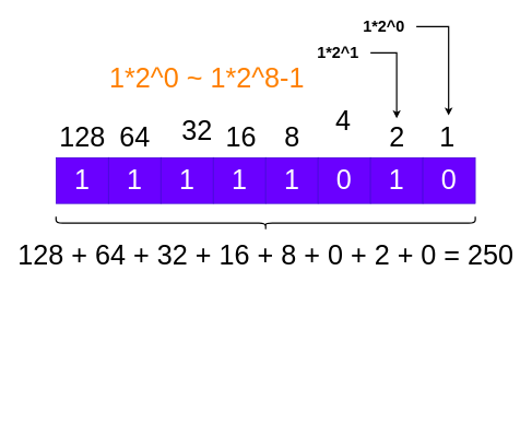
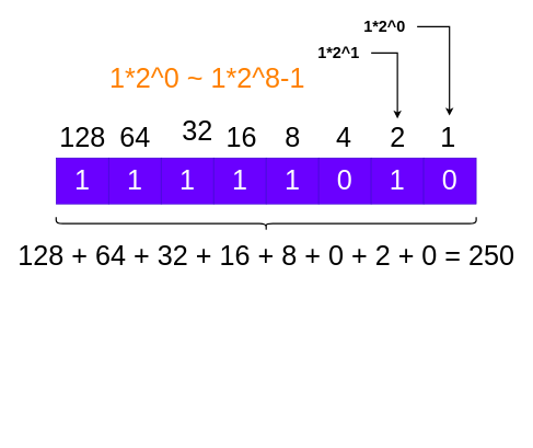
  <mxCell id="0" />
  <mxCell id="1" parent="0" />
  <mxCell id="2" value="&lt;font style=&quot;font-size: 42px;&quot;&gt;1&lt;/font&gt;" style="rounded=0;whiteSpace=wrap;html=1;fillColor=#6a00ff;fontColor=#ffffff;strokeColor=#3700CC;" vertex="1" parent="1"><mxGeometry x="85" y="240" width="80" height="70" as="geometry" /></mxCell>
  <mxCell id="3" value="&lt;font style=&quot;font-size: 42px;&quot;&gt;1&lt;/font&gt;" style="rounded=0;whiteSpace=wrap;html=1;fillColor=#6a00ff;fontColor=#ffffff;strokeColor=#3700CC;" vertex="1" parent="1"><mxGeometry x="165" y="240" width="80" height="70" as="geometry" /></mxCell>
  <mxCell id="4" value="&lt;font style=&quot;font-size: 42px;&quot;&gt;1&lt;/font&gt;" style="rounded=0;whiteSpace=wrap;html=1;fillColor=#6a00ff;fontColor=#ffffff;strokeColor=#3700CC;" vertex="1" parent="1"><mxGeometry x="245" y="240" width="80" height="70" as="geometry" /></mxCell>
  <mxCell id="5" value="&lt;font style=&quot;font-size: 42px;&quot;&gt;1&lt;/font&gt;" style="rounded=0;whiteSpace=wrap;html=1;fillColor=#6a00ff;fontColor=#ffffff;strokeColor=#3700CC;" vertex="1" parent="1"><mxGeometry x="325" y="240" width="80" height="70" as="geometry" /></mxCell>
  <mxCell id="6" value="&lt;font style=&quot;font-size: 42px;&quot;&gt;1&lt;/font&gt;" style="rounded=0;whiteSpace=wrap;html=1;fillColor=#6a00ff;fontColor=#ffffff;strokeColor=#3700CC;" vertex="1" parent="1"><mxGeometry x="405" y="240" width="80" height="70" as="geometry" /></mxCell>
  <mxCell id="7" value="&lt;span style=&quot;font-size: 42px;&quot;&gt;0&lt;/span&gt;" style="rounded=0;whiteSpace=wrap;html=1;fillColor=#6a00ff;fontColor=#ffffff;strokeColor=#3700CC;" vertex="1" parent="1"><mxGeometry x="485" y="240" width="80" height="70" as="geometry" /></mxCell>
  <mxCell id="8" value="&lt;font style=&quot;font-size: 42px;&quot;&gt;1&lt;/font&gt;" style="rounded=0;whiteSpace=wrap;html=1;fillColor=#6a00ff;fontColor=#ffffff;strokeColor=#3700CC;" vertex="1" parent="1"><mxGeometry x="565" y="240" width="80" height="70" as="geometry" /></mxCell>
  <mxCell id="9" value="&lt;span style=&quot;font-size: 42px;&quot;&gt;0&lt;/span&gt;" style="rounded=0;whiteSpace=wrap;html=1;fillColor=#6a00ff;fontColor=#ffffff;strokeColor=#3700CC;" vertex="1" parent="1"><mxGeometry x="645" y="240" width="80" height="70" as="geometry" /></mxCell>
  <mxCell id="10" value="128" style="text;html=1;align=center;verticalAlign=middle;resizable=0;points=[];autosize=1;strokeColor=none;fillColor=none;fontSize=42;" vertex="1" parent="1"><mxGeometry x="80" y="180" width="90" height="60" as="geometry" /></mxCell>
  <mxCell id="11" value="64" style="text;html=1;align=center;verticalAlign=middle;resizable=0;points=[];autosize=1;strokeColor=none;fillColor=none;fontSize=42;" vertex="1" parent="1"><mxGeometry x="175" y="180" width="60" height="60" as="geometry" /></mxCell>
  <mxCell id="12" value="32" style="text;html=1;align=center;verticalAlign=middle;resizable=0;points=[];autosize=1;strokeColor=none;fillColor=none;fontSize=42;" vertex="1" parent="1"><mxGeometry x="270" y="170" width="60" height="60" as="geometry" /></mxCell>
  <mxCell id="13" value="16" style="text;html=1;align=center;verticalAlign=middle;resizable=0;points=[];autosize=1;strokeColor=none;fillColor=none;fontSize=42;" vertex="1" parent="1"><mxGeometry x="337" y="180" width="60" height="60" as="geometry" /></mxCell>
  <mxCell id="14" value="8&lt;span style=&quot;color: rgba(0, 0, 0, 0); font-family: monospace; font-size: 0px; text-align: start;&quot;&gt;%3CmxGraphModel%3E%3Croot%3E%3CmxCell%20id%3D%220%22%2F%3E%3CmxCell%20id%3D%221%22%20parent%3D%220%22%2F%3E%3CmxCell%20id%3D%222%22%20value%3D%22128%22%20style%3D%22text%3Bhtml%3D1%3Balign%3Dcenter%3BverticalAlign%3Dmiddle%3Bresizable%3D0%3Bpoints%3D%5B%5D%3Bautosize%3D1%3BstrokeColor%3Dnone%3BfillColor%3Dnone%3BfontSize%3D42%3B%22%20vertex%3D%221%22%20parent%3D%221%22%3E%3CmxGeometry%20x%3D%2275%22%20y%3D%22170%22%20width%3D%2290%22%20height%3D%2260%22%20as%3D%22geometry%22%2F%3E%3C%2FmxCell%3E%3C%2Froot%3E%3C%2FmxGraphModel%3E&lt;/span&gt;" style="text;html=1;align=center;verticalAlign=middle;resizable=0;points=[];autosize=1;strokeColor=none;fillColor=none;fontSize=42;" vertex="1" parent="1"><mxGeometry x="425" y="175" width="40" height="70" as="geometry" /></mxCell>
- <mxCell id="15" value="4" style="text;html=1;align=center;verticalAlign=middle;resizable=0;points=[];autosize=1;strokeColor=none;fillColor=none;fontSize=42;" vertex="1" parent="1"><mxGeometry x="503" y="155" width="40" height="60" as="geometry" /></mxCell>
+ <mxCell id="15" value="4" style="text;html=1;align=center;verticalAlign=middle;resizable=0;points=[];autosize=1;strokeColor=none;fillColor=none;fontSize=42;" vertex="1" parent="1"><mxGeometry x="503" y="180" width="40" height="60" as="geometry" /></mxCell>
  <mxCell id="16" value="2" style="text;html=1;align=center;verticalAlign=middle;resizable=0;points=[];autosize=1;strokeColor=none;fillColor=none;fontSize=42;" vertex="1" parent="1"><mxGeometry x="585" y="180" width="40" height="60" as="geometry" /></mxCell>
  <mxCell id="17" value="1" style="text;html=1;align=center;verticalAlign=middle;resizable=0;points=[];autosize=1;strokeColor=none;fillColor=none;fontSize=42;" vertex="1" parent="1"><mxGeometry x="662" y="180" width="40" height="60" as="geometry" /></mxCell>
  <mxCell id="18" value="" style="shape=curlyBracket;whiteSpace=wrap;html=1;rounded=1;fontSize=42;rotation=-90;strokeWidth=2;" vertex="1" parent="1"><mxGeometry x="395" y="20" width="20" height="640" as="geometry" /></mxCell>
  <mxCell id="19" value="128 + 64 + 32 + 16 + 8 + 0 + 2 + 0 = 250" style="text;html=1;align=center;verticalAlign=middle;resizable=0;points=[];autosize=1;strokeColor=none;fillColor=none;fontSize=42;" vertex="1" parent="1"><mxGeometry x="20" y="360" width="770" height="60" as="geometry" /></mxCell>
  <mxCell id="20" style="edgeStyle=orthogonalEdgeStyle;rounded=0;orthogonalLoop=1;jettySize=auto;html=1;entryX=0.557;entryY=-0.073;entryDx=0;entryDy=0;entryPerimeter=0;fontSize=42;strokeWidth=2;" edge="1" parent="1" source="21" target="17"><mxGeometry relative="1" as="geometry" /></mxCell>
  <mxCell id="21" value="1*2^0" style="text;strokeColor=none;fillColor=none;html=1;fontSize=24;fontStyle=1;verticalAlign=middle;align=center;" vertex="1" parent="1"><mxGeometry x="535" y="20" width="100" height="40" as="geometry" /></mxCell>
  <mxCell id="22" style="edgeStyle=orthogonalEdgeStyle;rounded=0;orthogonalLoop=1;jettySize=auto;html=1;fontSize=42;strokeWidth=2;" edge="1" parent="1" source="23" target="16"><mxGeometry relative="1" as="geometry" /></mxCell>
  <mxCell id="23" value="1*2^1" style="text;strokeColor=none;fillColor=none;html=1;fontSize=24;fontStyle=1;verticalAlign=middle;align=center;" vertex="1" parent="1"><mxGeometry x="465" y="60" width="100" height="40" as="geometry" /></mxCell>
  <mxCell id="24" value="&lt;font color=&quot;#ff8000&quot;&gt;1*2^0 ~ 1*2^8-1&lt;/font&gt;" style="text;html=1;align=center;verticalAlign=middle;resizable=0;points=[];autosize=1;strokeColor=none;fillColor=none;fontSize=42;" vertex="1" parent="1"><mxGeometry x="160" y="90" width="310" height="60" as="geometry" /></mxCell>
